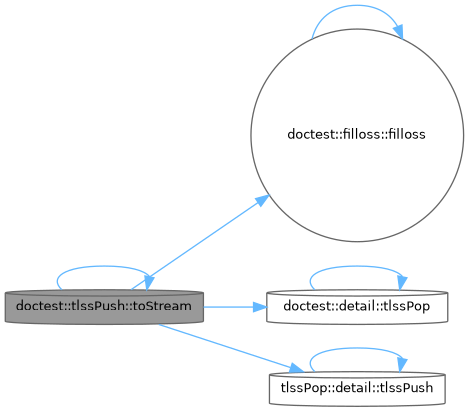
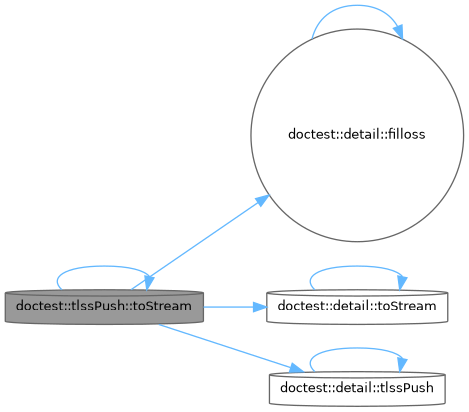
  digraph {
    rankdir=LR
    node [color=grey40 fillcolor=white fontname=Helvetica fontsize=10 shape=cylinder style=filled]
    edge [color=steelblue1 fontname=Helvetica fontsize=10 labelfontname=Helvetica labelfontsize=10 style=solid]
    n1 [color=gray40 fillcolor=grey60 fontcolor=black height=0.2 label="doctest::tlssPush::toStream" width=0.4]
-   n2 [height=0.2 label="doctest::filloss::filloss" shape=circle width=0.4]
-   n3 [height=0.2 label="doctest::detail::tlssPop" width=0.4]
-   n4 [height=0.2 label="tlssPop::detail::tlssPush" width=0.4]
+   n2 [height=0.2 label="doctest::detail::filloss" shape=circle width=0.4]
+   n3 [height=0.2 label="doctest::detail::toStream" width=0.4]
+   n4 [height=0.2 label="doctest::detail::tlssPush" width=0.4]
    n1 -> n1
    n1 -> n2
    n1 -> n3
    n1 -> n4
    n2 -> n2
    n3 -> n3
    n4 -> n4
  }
